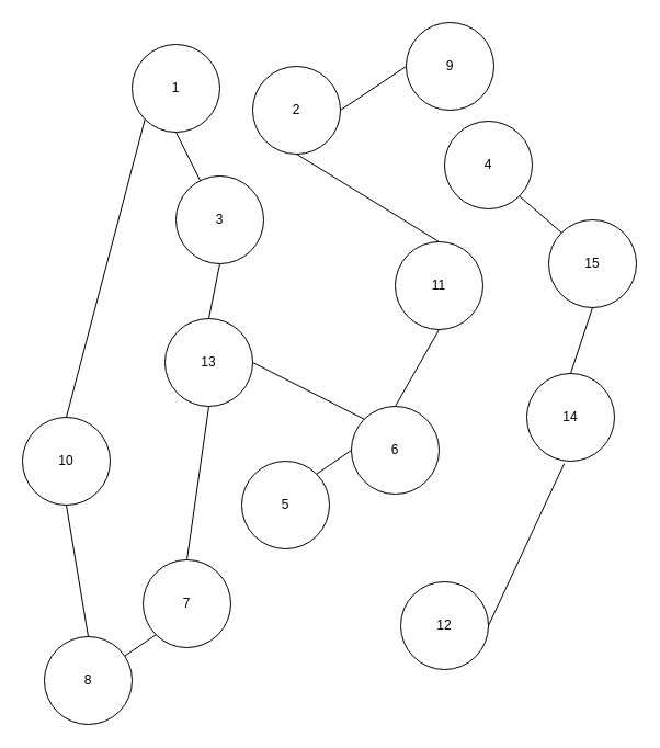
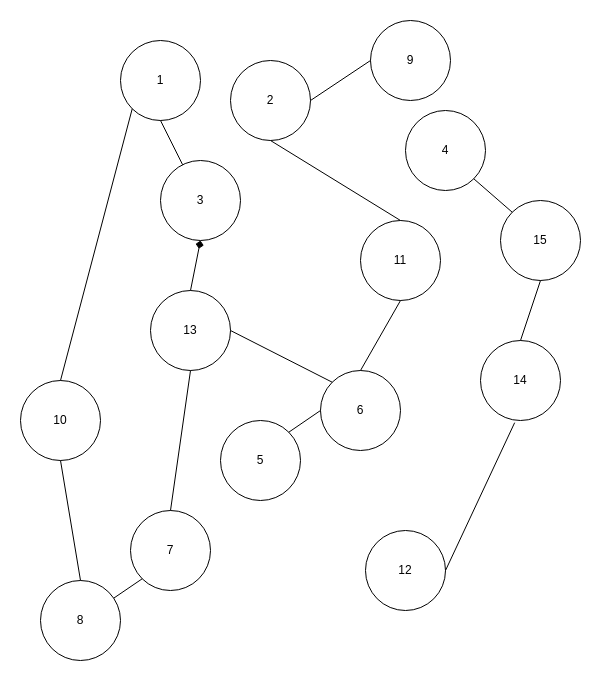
  <mxCell id="0" />
  <mxCell id="1" parent="0" />
  <mxCell id="2" value="1" style="ellipse;whiteSpace=wrap;html=1;aspect=fixed;" vertex="1" parent="1"><mxGeometry x="120" y="40" width="80" height="80" as="geometry" /></mxCell>
  <mxCell id="3" value="3" style="ellipse;whiteSpace=wrap;html=1;aspect=fixed;" vertex="1" parent="1"><mxGeometry x="160" y="160" width="80" height="80" as="geometry" /></mxCell>
  <mxCell id="4" value="2" style="ellipse;whiteSpace=wrap;html=1;aspect=fixed;" vertex="1" parent="1"><mxGeometry x="230" y="60" width="80" height="80" as="geometry" /></mxCell>
  <mxCell id="5" value="4" style="ellipse;whiteSpace=wrap;html=1;aspect=fixed;" vertex="1" parent="1"><mxGeometry x="405" y="110" width="80" height="80" as="geometry" /></mxCell>
  <mxCell id="6" value="9" style="ellipse;whiteSpace=wrap;html=1;aspect=fixed;" vertex="1" parent="1"><mxGeometry x="370" y="20" width="80" height="80" as="geometry" /></mxCell>
  <mxCell id="7" value="11" style="ellipse;whiteSpace=wrap;html=1;aspect=fixed;" vertex="1" parent="1"><mxGeometry x="360" y="220" width="80" height="80" as="geometry" /></mxCell>
  <mxCell id="8" value="" style="endArrow=none;html=1;exitX=0.5;exitY=0;exitDx=0;exitDy=0;entryX=0.5;entryY=1;entryDx=0;entryDy=0;" edge="1" parent="1" source="7" target="4"><mxGeometry width="50" height="50" relative="1" as="geometry"><mxPoint x="430" y="370" as="sourcePoint" /><mxPoint x="480" y="320" as="targetPoint" /></mxGeometry></mxCell>
  <mxCell id="9" value="13" style="ellipse;whiteSpace=wrap;html=1;aspect=fixed;" vertex="1" parent="1"><mxGeometry x="150" y="290" width="80" height="80" as="geometry" /></mxCell>
- <mxCell id="10" value="" style="endArrow=none;html=1;entryX=0.5;entryY=1;entryDx=0;entryDy=0;exitX=0.5;exitY=0;exitDx=0;exitDy=0;" edge="1" parent="1" source="9" target="3"><mxGeometry width="50" height="50" relative="1" as="geometry"><mxPoint x="120" y="450" as="sourcePoint" /><mxPoint x="170" y="400" as="targetPoint" /></mxGeometry></mxCell>
+ <mxCell id="10" value="" style="endArrow=diamond;html=1;entryX=0.5;entryY=1;entryDx=0;entryDy=0;exitX=0.5;exitY=0;exitDx=0;exitDy=0;" edge="1" parent="1" source="9" target="3"><mxGeometry width="50" height="50" relative="1" as="geometry"><mxPoint x="120" y="450" as="sourcePoint" /><mxPoint x="170" y="400" as="targetPoint" /></mxGeometry></mxCell>
  <mxCell id="11" value="15" style="ellipse;whiteSpace=wrap;html=1;aspect=fixed;" vertex="1" parent="1"><mxGeometry x="500" y="200" width="80" height="80" as="geometry" /></mxCell>
  <mxCell id="12" value="" style="endArrow=none;html=1;entryX=1;entryY=1;entryDx=0;entryDy=0;exitX=0;exitY=0;exitDx=0;exitDy=0;" edge="1" parent="1" source="11" target="5"><mxGeometry width="50" height="50" relative="1" as="geometry"><mxPoint x="650" y="440" as="sourcePoint" /><mxPoint x="700" y="390" as="targetPoint" /></mxGeometry></mxCell>
  <mxCell id="13" value="5" style="ellipse;whiteSpace=wrap;html=1;aspect=fixed;" vertex="1" parent="1"><mxGeometry x="220" y="420" width="80" height="80" as="geometry" /></mxCell>
  <mxCell id="14" value="6" style="ellipse;whiteSpace=wrap;html=1;aspect=fixed;" vertex="1" parent="1"><mxGeometry x="320" y="370" width="80" height="80" as="geometry" /></mxCell>
  <mxCell id="15" value="" style="endArrow=none;html=1;exitX=1;exitY=0;exitDx=0;exitDy=0;entryX=0;entryY=0.5;entryDx=0;entryDy=0;" edge="1" parent="1" source="13" target="14"><mxGeometry width="50" height="50" relative="1" as="geometry"><mxPoint x="370" y="720" as="sourcePoint" /><mxPoint x="420" y="670" as="targetPoint" /></mxGeometry></mxCell>
  <mxCell id="16" value="" style="endArrow=none;html=1;entryX=0.5;entryY=1;entryDx=0;entryDy=0;exitX=0.5;exitY=0;exitDx=0;exitDy=0;" edge="1" parent="1" source="14" target="7"><mxGeometry width="50" height="50" relative="1" as="geometry"><mxPoint x="470" y="620" as="sourcePoint" /><mxPoint x="520" y="570" as="targetPoint" /></mxGeometry></mxCell>
  <mxCell id="17" value="" style="endArrow=none;html=1;exitX=0;exitY=0;exitDx=0;exitDy=0;entryX=1;entryY=0.5;entryDx=0;entryDy=0;" edge="1" parent="1" source="14" target="9"><mxGeometry width="50" height="50" relative="1" as="geometry"><mxPoint x="380" y="500" as="sourcePoint" /><mxPoint x="430" y="450" as="targetPoint" /></mxGeometry></mxCell>
  <mxCell id="18" value="7" style="ellipse;whiteSpace=wrap;html=1;aspect=fixed;" vertex="1" parent="1"><mxGeometry x="130" y="510" width="80" height="80" as="geometry" /></mxCell>
  <mxCell id="19" value="8" style="ellipse;whiteSpace=wrap;html=1;aspect=fixed;" vertex="1" parent="1"><mxGeometry x="40" y="580" width="80" height="80" as="geometry" /></mxCell>
  <mxCell id="20" value="" style="endArrow=none;html=1;entryX=0.5;entryY=0;entryDx=0;entryDy=0;exitX=0.5;exitY=1;exitDx=0;exitDy=0;" edge="1" parent="1" source="9" target="18"><mxGeometry width="50" height="50" relative="1" as="geometry"><mxPoint x="180" y="810" as="sourcePoint" /><mxPoint x="230" y="760" as="targetPoint" /></mxGeometry></mxCell>
  <mxCell id="21" value="10" style="ellipse;whiteSpace=wrap;html=1;aspect=fixed;" vertex="1" parent="1"><mxGeometry y="380" width="80" height="80" as="geometry" x="20" /></mxCell>
  <mxCell id="22" value="" style="endArrow=none;html=1;exitX=1;exitY=0.5;exitDx=0;exitDy=0;entryX=0;entryY=0.5;entryDx=0;entryDy=0;" edge="1" parent="1" source="4" target="6"><mxGeometry width="50" height="50" relative="1" as="geometry"><mxPoint x="520" y="120" as="sourcePoint" /><mxPoint x="570" y="70" as="targetPoint" /></mxGeometry></mxCell>
  <mxCell id="23" value="12" style="ellipse;whiteSpace=wrap;html=1;aspect=fixed;" vertex="1" parent="1"><mxGeometry x="365" y="530" width="80" height="80" as="geometry" /></mxCell>
  <mxCell id="24" value="14" style="ellipse;whiteSpace=wrap;html=1;aspect=fixed;" vertex="1" parent="1"><mxGeometry x="480" y="340" width="80" height="80" as="geometry" /></mxCell>
  <mxCell id="25" value="" style="endArrow=none;html=1;entryX=0.427;entryY=1.027;entryDx=0;entryDy=0;exitX=1;exitY=0.5;exitDx=0;exitDy=0;entryPerimeter=0;" edge="1" parent="1" source="23" target="24"><mxGeometry width="50" height="50" relative="1" as="geometry"><mxPoint x="610" y="470" as="sourcePoint" /><mxPoint x="660" y="420" as="targetPoint" /></mxGeometry></mxCell>
  <mxCell id="26" value="" style="endArrow=none;html=1;entryX=0.5;entryY=1;entryDx=0;entryDy=0;exitX=0.5;exitY=0;exitDx=0;exitDy=0;" edge="1" parent="1" source="24" target="11"><mxGeometry width="50" height="50" relative="1" as="geometry"><mxPoint x="600" y="330" as="sourcePoint" /><mxPoint x="650" y="280" as="targetPoint" /></mxGeometry></mxCell>
  <mxCell id="27" value="" style="endArrow=none;html=1;entryX=0.5;entryY=1;entryDx=0;entryDy=0;" edge="1" parent="1" source="3" target="2"><mxGeometry width="50" height="50" relative="1" as="geometry"><mxPoint x="380" y="330" as="sourcePoint" /><mxPoint x="430" y="280" as="targetPoint" /></mxGeometry></mxCell>
  <mxCell id="28" value="" style="endArrow=none;html=1;entryX=0;entryY=1;entryDx=0;entryDy=0;" edge="1" parent="1" source="19" target="18"><mxGeometry width="50" height="50" relative="1" as="geometry"><mxPoint x="60" y="560" as="sourcePoint" /><mxPoint x="110" y="510" as="targetPoint" /></mxGeometry></mxCell>
  <mxCell id="29" value="" style="endArrow=none;html=1;entryX=0.5;entryY=1;entryDx=0;entryDy=0;exitX=0.5;exitY=0;exitDx=0;exitDy=0;" edge="1" parent="1" source="19" target="21"><mxGeometry width="50" height="50" relative="1" as="geometry"><mxPoint x="50" y="560" as="sourcePoint" /><mxPoint x="100" y="510" as="targetPoint" /></mxGeometry></mxCell>
  <mxCell id="30" value="" style="endArrow=none;html=1;entryX=0;entryY=1;entryDx=0;entryDy=0;exitX=0.5;exitY=0;exitDx=0;exitDy=0;" edge="1" parent="1" source="21" target="2"><mxGeometry width="50" height="50" relative="1" as="geometry"><mxPoint x="40" y="350" as="sourcePoint" /><mxPoint x="90" y="300" as="targetPoint" /></mxGeometry></mxCell>
